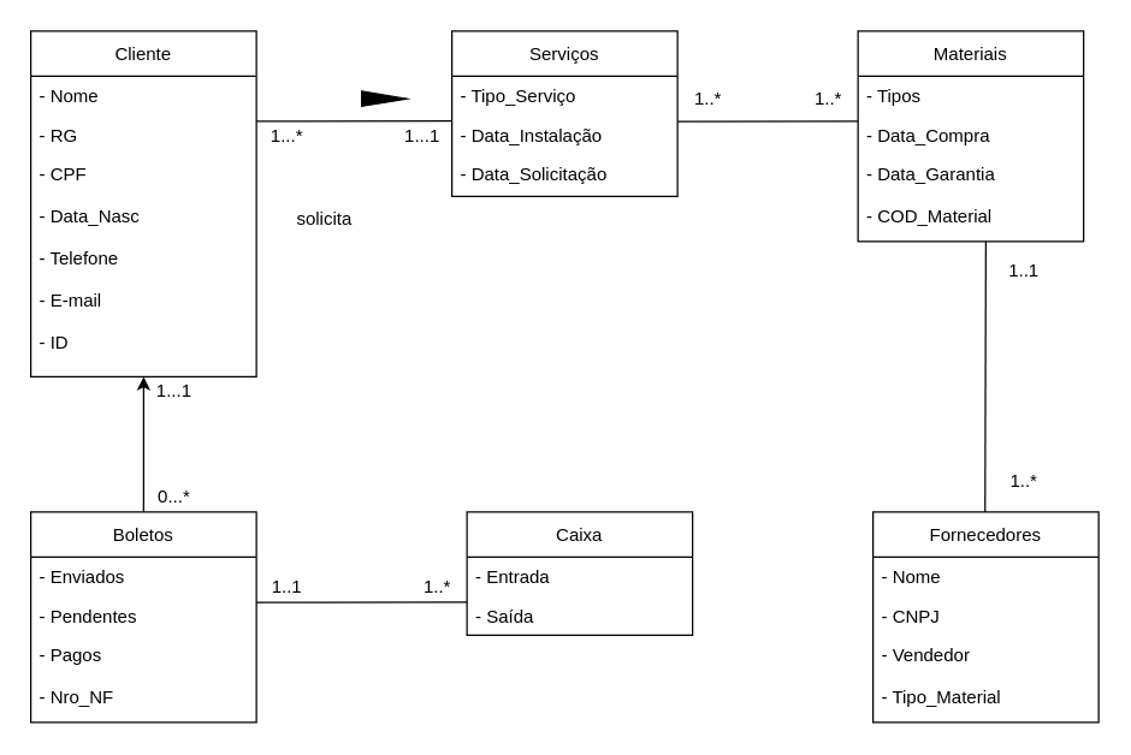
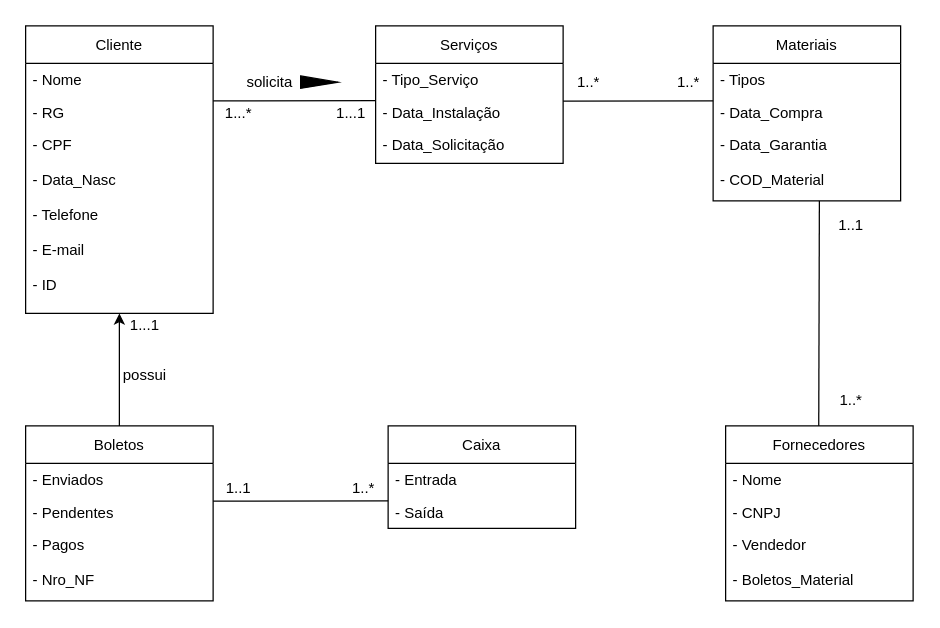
  <mxCell id="0" />
  <mxCell id="1" parent="0" />
  <mxCell id="2" value="Cliente" style="swimlane;fontStyle=0;childLayout=stackLayout;horizontal=1;startSize=30;fillColor=none;horizontalStack=0;resizeParent=1;resizeParentMax=0;resizeLast=0;collapsible=1;marginBottom=0;" parent="1" vertex="1"><mxGeometry x="20" y="20" width="150" height="230" as="geometry" /></mxCell>
  <mxCell id="3" value="- Nome" style="text;strokeColor=none;fillColor=none;align=left;verticalAlign=top;spacingLeft=4;spacingRight=4;overflow=hidden;rotatable=0;points=[[0,0.5],[1,0.5]];portConstraint=eastwest;" parent="2" vertex="1"><mxGeometry y="30" width="150" height="26" as="geometry" /></mxCell>
  <mxCell id="4" value="- RG" style="text;strokeColor=none;fillColor=none;align=left;verticalAlign=top;spacingLeft=4;spacingRight=4;overflow=hidden;rotatable=0;points=[[0,0.5],[1,0.5]];portConstraint=eastwest;" parent="2" vertex="1"><mxGeometry y="56" width="150" height="26" as="geometry" /></mxCell>
  <mxCell id="5" value="- CPF&#10;&#10;- Data_Nasc&#10;&#10;- Telefone&#10;&#10;- E-mail&#10;&#10;- ID" style="text;strokeColor=none;fillColor=none;align=left;verticalAlign=top;spacingLeft=4;spacingRight=4;overflow=hidden;rotatable=0;points=[[0,0.5],[1,0.5]];portConstraint=eastwest;" parent="2" vertex="1"><mxGeometry y="82" width="150" height="148" as="geometry" /></mxCell>
  <mxCell id="6" value="Serviços" style="swimlane;fontStyle=0;childLayout=stackLayout;horizontal=1;startSize=30;fillColor=none;horizontalStack=0;resizeParent=1;resizeParentMax=0;resizeLast=0;collapsible=1;marginBottom=0;" parent="1" vertex="1"><mxGeometry x="300" y="20" width="150" height="110" as="geometry" /></mxCell>
  <mxCell id="7" value="- Tipo_Serviço" style="text;strokeColor=none;fillColor=none;align=left;verticalAlign=top;spacingLeft=4;spacingRight=4;overflow=hidden;rotatable=0;points=[[0,0.5],[1,0.5]];portConstraint=eastwest;" parent="6" vertex="1"><mxGeometry y="30" width="150" height="26" as="geometry" /></mxCell>
  <mxCell id="8" value="- Data_Instalação" style="text;strokeColor=none;fillColor=none;align=left;verticalAlign=top;spacingLeft=4;spacingRight=4;overflow=hidden;rotatable=0;points=[[0,0.5],[1,0.5]];portConstraint=eastwest;" parent="6" vertex="1"><mxGeometry y="56" width="150" height="26" as="geometry" /></mxCell>
  <mxCell id="9" value="- Data_Solicitação" style="text;strokeColor=none;fillColor=none;align=left;verticalAlign=top;spacingLeft=4;spacingRight=4;overflow=hidden;rotatable=0;points=[[0,0.5],[1,0.5]];portConstraint=eastwest;" parent="6" vertex="1"><mxGeometry y="82" width="150" height="28" as="geometry" /></mxCell>
  <mxCell id="10" value="Fornecedores" style="swimlane;fontStyle=0;childLayout=stackLayout;horizontal=1;startSize=30;fillColor=none;horizontalStack=0;resizeParent=1;resizeParentMax=0;resizeLast=0;collapsible=1;marginBottom=0;" parent="1" vertex="1"><mxGeometry x="580" y="340" width="150" height="140" as="geometry" /></mxCell>
  <mxCell id="11" value="- Nome " style="text;strokeColor=none;fillColor=none;align=left;verticalAlign=top;spacingLeft=4;spacingRight=4;overflow=hidden;rotatable=0;points=[[0,0.5],[1,0.5]];portConstraint=eastwest;" parent="10" vertex="1"><mxGeometry y="30" width="150" height="26" as="geometry" /></mxCell>
  <mxCell id="12" value="- CNPJ" style="text;strokeColor=none;fillColor=none;align=left;verticalAlign=top;spacingLeft=4;spacingRight=4;overflow=hidden;rotatable=0;points=[[0,0.5],[1,0.5]];portConstraint=eastwest;" parent="10" vertex="1"><mxGeometry y="56" width="150" height="26" as="geometry" /></mxCell>
- <mxCell id="13" value="- Vendedor&#10;&#10;- Tipo_Material" style="text;strokeColor=none;fillColor=none;align=left;verticalAlign=top;spacingLeft=4;spacingRight=4;overflow=hidden;rotatable=0;points=[[0,0.5],[1,0.5]];portConstraint=eastwest;" parent="10" vertex="1"><mxGeometry y="82" width="150" height="58" as="geometry" /></mxCell>
+ <mxCell id="13" value="- Vendedor&#10;&#10;- Boletos_Material" style="text;strokeColor=none;fillColor=none;align=left;verticalAlign=top;spacingLeft=4;spacingRight=4;overflow=hidden;rotatable=0;points=[[0,0.5],[1,0.5]];portConstraint=eastwest;" parent="10" vertex="1"><mxGeometry y="82" width="150" height="58" as="geometry" /></mxCell>
  <mxCell id="14" value="Materiais" style="swimlane;fontStyle=0;childLayout=stackLayout;horizontal=1;startSize=30;fillColor=none;horizontalStack=0;resizeParent=1;resizeParentMax=0;resizeLast=0;collapsible=1;marginBottom=0;" parent="1" vertex="1"><mxGeometry x="570" y="20" width="150" height="140" as="geometry" /></mxCell>
  <mxCell id="15" value="- Tipos" style="text;strokeColor=none;fillColor=none;align=left;verticalAlign=top;spacingLeft=4;spacingRight=4;overflow=hidden;rotatable=0;points=[[0,0.5],[1,0.5]];portConstraint=eastwest;" parent="14" vertex="1"><mxGeometry y="30" width="150" height="26" as="geometry" /></mxCell>
  <mxCell id="16" value="- Data_Compra" style="text;strokeColor=none;fillColor=none;align=left;verticalAlign=top;spacingLeft=4;spacingRight=4;overflow=hidden;rotatable=0;points=[[0,0.5],[1,0.5]];portConstraint=eastwest;" parent="14" vertex="1"><mxGeometry y="56" width="150" height="26" as="geometry" /></mxCell>
  <mxCell id="17" value="- Data_Garantia&#10;&#10;- COD_Material" style="text;strokeColor=none;fillColor=none;align=left;verticalAlign=top;spacingLeft=4;spacingRight=4;overflow=hidden;rotatable=0;points=[[0,0.5],[1,0.5]];portConstraint=eastwest;" parent="14" vertex="1"><mxGeometry y="82" width="150" height="58" as="geometry" /></mxCell>
  <mxCell id="18" value="Caixa" style="swimlane;fontStyle=0;childLayout=stackLayout;horizontal=1;startSize=30;fillColor=none;horizontalStack=0;resizeParent=1;resizeParentMax=0;resizeLast=0;collapsible=1;marginBottom=0;" parent="1" vertex="1"><mxGeometry x="310" y="340" width="150" height="82" as="geometry" /></mxCell>
  <mxCell id="19" value="- Entrada" style="text;strokeColor=none;fillColor=none;align=left;verticalAlign=top;spacingLeft=4;spacingRight=4;overflow=hidden;rotatable=0;points=[[0,0.5],[1,0.5]];portConstraint=eastwest;" parent="18" vertex="1"><mxGeometry y="30" width="150" height="26" as="geometry" /></mxCell>
  <mxCell id="20" value="- Saída" style="text;strokeColor=none;fillColor=none;align=left;verticalAlign=top;spacingLeft=4;spacingRight=4;overflow=hidden;rotatable=0;points=[[0,0.5],[1,0.5]];portConstraint=eastwest;" parent="18" vertex="1"><mxGeometry y="56" width="150" height="26" as="geometry" /></mxCell>
  <mxCell id="21" value="Boletos" style="swimlane;fontStyle=0;childLayout=stackLayout;horizontal=1;startSize=30;fillColor=none;horizontalStack=0;resizeParent=1;resizeParentMax=0;resizeLast=0;collapsible=1;marginBottom=0;" parent="1" vertex="1"><mxGeometry x="20" y="340" width="150" height="140" as="geometry" /></mxCell>
  <mxCell id="22" value="- Enviados" style="text;strokeColor=none;fillColor=none;align=left;verticalAlign=top;spacingLeft=4;spacingRight=4;overflow=hidden;rotatable=0;points=[[0,0.5],[1,0.5]];portConstraint=eastwest;" parent="21" vertex="1"><mxGeometry y="30" width="150" height="26" as="geometry" /></mxCell>
  <mxCell id="23" value="- Pendentes" style="text;strokeColor=none;fillColor=none;align=left;verticalAlign=top;spacingLeft=4;spacingRight=4;overflow=hidden;rotatable=0;points=[[0,0.5],[1,0.5]];portConstraint=eastwest;" parent="21" vertex="1"><mxGeometry y="56" width="150" height="26" as="geometry" /></mxCell>
  <mxCell id="24" value="- Pagos&#10;&#10;- Nro_NF" style="text;strokeColor=none;fillColor=none;align=left;verticalAlign=top;spacingLeft=4;spacingRight=4;overflow=hidden;rotatable=0;points=[[0,0.5],[1,0.5]];portConstraint=eastwest;" parent="21" vertex="1"><mxGeometry y="82" width="150" height="58" as="geometry" /></mxCell>
  <mxCell id="25" value="" style="endArrow=none;html=1;rounded=0;exitX=0.002;exitY=0.146;exitDx=0;exitDy=0;exitPerimeter=0;" edge="1" parent="1" source="8"><mxGeometry width="50" height="50" relative="1" as="geometry"><mxPoint x="590" y="310" as="sourcePoint" /><mxPoint x="170" y="80" as="targetPoint" /></mxGeometry></mxCell>
  <mxCell id="26" value="1...1" style="text;html=1;align=center;verticalAlign=middle;resizable=0;points=[];autosize=1;strokeColor=none;fillColor=none;" vertex="1" parent="1"><mxGeometry x="260" y="80" width="40" height="20" as="geometry" /></mxCell>
  <mxCell id="27" value="1...*" style="text;html=1;align=center;verticalAlign=middle;resizable=0;points=[];autosize=1;strokeColor=none;fillColor=none;" vertex="1" parent="1"><mxGeometry x="170" y="80" width="40" height="20" as="geometry" /></mxCell>
  <mxCell id="28" value="" style="triangle;whiteSpace=wrap;html=1;fillColor=#000000;" vertex="1" parent="1"><mxGeometry x="240" y="60" width="30" height="10" as="geometry" /></mxCell>
- <mxCell id="29" value="solicita" style="text;html=1;align=center;verticalAlign=middle;resizable=0;points=[];autosize=1;strokeColor=none;fillColor=none;" vertex="1" parent="1"><mxGeometry x="190" y="135" width="50" height="20" as="geometry" /></mxCell>
+ <mxCell id="29" value="solicita" style="text;html=1;align=center;verticalAlign=middle;resizable=0;points=[];autosize=1;strokeColor=none;fillColor=none;" vertex="1" parent="1"><mxGeometry x="190" y="55" width="50" height="20" as="geometry" /></mxCell>
  <mxCell id="30" value="" style="endArrow=none;html=1;rounded=0;" edge="1" parent="1"><mxGeometry width="50" height="50" relative="1" as="geometry"><mxPoint x="570" y="80" as="sourcePoint" /><mxPoint x="450" y="80.2" as="targetPoint" /></mxGeometry></mxCell>
  <mxCell id="31" value="" style="endArrow=classic;html=1;rounded=0;exitX=0.5;exitY=0;exitDx=0;exitDy=0;" edge="1" parent="1" source="21" target="5"><mxGeometry width="50" height="50" relative="1" as="geometry"><mxPoint x="160" y="270" as="sourcePoint" /><mxPoint x="40" y="270.2" as="targetPoint" /></mxGeometry></mxCell>
- <mxCell id="33" value="0...*" style="text;html=1;align=center;verticalAlign=middle;resizable=0;points=[];autosize=1;strokeColor=none;fillColor=none;" vertex="1" parent="1"><mxGeometry x="95" y="320" width="40" height="20" as="geometry" /></mxCell>
+ <mxCell id="32" value="possui" style="text;html=1;align=center;verticalAlign=middle;resizable=0;points=[];autosize=1;strokeColor=none;fillColor=none;" vertex="1" parent="1"><mxGeometry x="90" y="290" width="50" height="20" as="geometry" /></mxCell>
  <mxCell id="34" value="1...1" style="text;html=1;align=center;verticalAlign=middle;resizable=0;points=[];autosize=1;strokeColor=none;fillColor=none;" vertex="1" parent="1"><mxGeometry x="95" y="250" width="40" height="20" as="geometry" /></mxCell>
  <mxCell id="35" value="" style="endArrow=none;html=1;rounded=0;" edge="1" parent="1"><mxGeometry width="50" height="50" relative="1" as="geometry"><mxPoint x="310" y="400" as="sourcePoint" /><mxPoint x="170" y="400.2" as="targetPoint" /></mxGeometry></mxCell>
  <mxCell id="36" value="" style="endArrow=none;html=1;rounded=0;exitX=0.5;exitY=0;exitDx=0;exitDy=0;" edge="1" parent="1"><mxGeometry width="50" height="50" relative="1" as="geometry"><mxPoint x="654.5" y="340" as="sourcePoint" /><mxPoint x="655" y="160" as="targetPoint" /></mxGeometry></mxCell>
  <mxCell id="37" value="1..*" style="text;html=1;align=center;verticalAlign=middle;resizable=0;points=[];autosize=1;strokeColor=none;fillColor=none;" vertex="1" parent="1"><mxGeometry x="455" y="55" width="30" height="20" as="geometry" /></mxCell>
  <mxCell id="38" value="1..*" style="text;html=1;align=center;verticalAlign=middle;resizable=0;points=[];autosize=1;strokeColor=none;fillColor=none;" vertex="1" parent="1"><mxGeometry x="535" y="55" width="30" height="20" as="geometry" /></mxCell>
  <mxCell id="39" value="1..1" style="text;html=1;align=center;verticalAlign=middle;resizable=0;points=[];autosize=1;strokeColor=none;fillColor=none;" vertex="1" parent="1"><mxGeometry x="660" y="170" width="40" height="20" as="geometry" /></mxCell>
  <mxCell id="40" value="1..*" style="text;html=1;align=center;verticalAlign=middle;resizable=0;points=[];autosize=1;strokeColor=none;fillColor=none;" vertex="1" parent="1"><mxGeometry x="665" y="310" width="30" height="20" as="geometry" /></mxCell>
  <mxCell id="41" value="1..1" style="text;html=1;align=center;verticalAlign=middle;resizable=0;points=[];autosize=1;strokeColor=none;fillColor=none;" vertex="1" parent="1"><mxGeometry x="170" y="380" width="40" height="20" as="geometry" /></mxCell>
  <mxCell id="42" value="1..*" style="text;html=1;align=center;verticalAlign=middle;resizable=0;points=[];autosize=1;strokeColor=none;fillColor=none;" vertex="1" parent="1"><mxGeometry x="275" y="380" width="30" height="20" as="geometry" /></mxCell>
